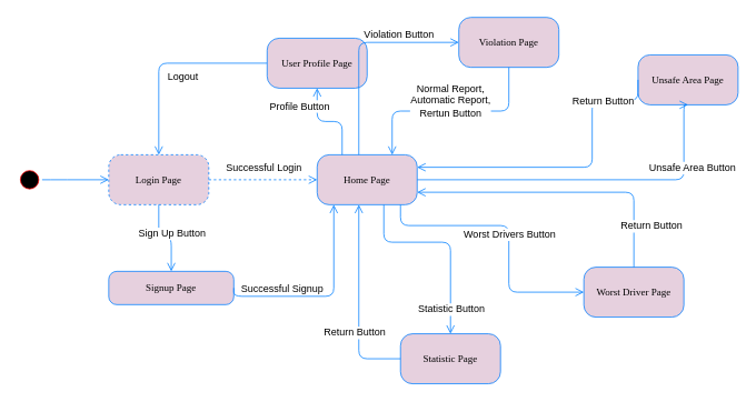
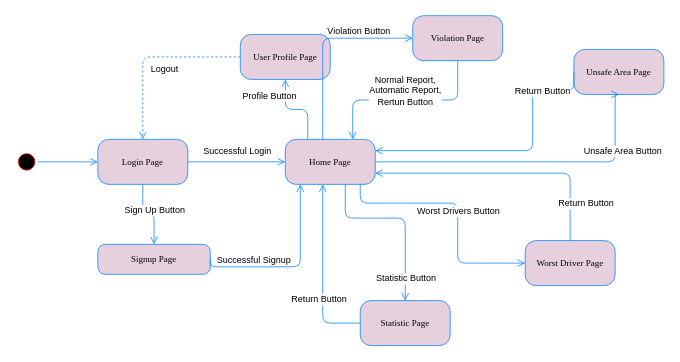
  <mxCell id="0" />
  <mxCell id="1" parent="0" />
  <mxCell id="2" value="" style="ellipse;html=1;shape=startState;fillColor=#000000;strokeColor=#ff0000;rounded=1;shadow=0;comic=0;labelBackgroundColor=none;fontFamily=Verdana;fontSize=12;fontColor=#000000;align=center;direction=south;" parent="1" vertex="1"><mxGeometry x="20" y="200" width="30" height="30" as="geometry" /></mxCell>
- <mxCell id="3" value="Login Page" style="rounded=1;whiteSpace=wrap;html=1;arcSize=24;fillColor=#E6D0DE;strokeColor=#007FFF;shadow=0;comic=0;labelBackgroundColor=none;fontFamily=Verdana;fontSize=12;fontColor=#000000;align=center;dashed=1;" parent="1" vertex="1"><mxGeometry x="130" y="185" width="120" height="60" as="geometry" /></mxCell>
+ <mxCell id="3" value="Login Page" style="rounded=1;whiteSpace=wrap;html=1;arcSize=24;fillColor=#E6D0DE;strokeColor=#007FFF;shadow=0;comic=0;labelBackgroundColor=none;fontFamily=Verdana;fontSize=12;fontColor=#000000;align=center;" parent="1" vertex="1"><mxGeometry x="130" y="185" width="120" height="60" as="geometry" /></mxCell>
  <mxCell id="4" style="edgeStyle=orthogonalEdgeStyle;html=1;labelBackgroundColor=none;endArrow=open;endSize=8;strokeColor=#007FFF;fontFamily=Verdana;fontSize=12;align=left;" parent="1" source="2" target="3" edge="1"><mxGeometry relative="1" as="geometry"><Array as="points"><mxPoint x="70" y="215" /><mxPoint x="70" y="215" /></Array></mxGeometry></mxCell>
  <mxCell id="5" style="edgeStyle=orthogonalEdgeStyle;html=1;labelBackgroundColor=none;endArrow=open;endSize=8;strokeColor=#007FFF;fontFamily=Verdana;fontSize=12;align=left;exitX=0.5;exitY=1;exitDx=0;exitDy=0;entryX=0.5;entryY=0;entryDx=0;entryDy=0;" edge="1" parent="1" source="3" target="7"><mxGeometry relative="1" as="geometry"><mxPoint x="60" y="225" as="sourcePoint" /><mxPoint x="160" y="315" as="targetPoint" /></mxGeometry></mxCell>
  <mxCell id="6" value="Sign Up Button" style="text;html=1;resizable=0;points=[];align=center;verticalAlign=middle;labelBackgroundColor=#ffffff;" vertex="1" connectable="0" parent="5"><mxGeometry x="0.25" y="-1" relative="1" as="geometry"><mxPoint x="1" y="-10" as="offset" /></mxGeometry></mxCell>
  <mxCell id="7" value="Signup Page" style="rounded=1;whiteSpace=wrap;html=1;arcSize=24;fillColor=#E6D0DE;strokeColor=#007FFF;shadow=0;comic=0;labelBackgroundColor=none;fontFamily=Verdana;fontSize=12;fontColor=#000000;align=center;" vertex="1" parent="1"><mxGeometry x="130" y="325" width="150" height="40" as="geometry" /></mxCell>
  <mxCell id="8" value="Home Page" style="rounded=1;whiteSpace=wrap;html=1;arcSize=24;fillColor=#E6D0DE;strokeColor=#007FFF;shadow=0;comic=0;labelBackgroundColor=none;fontFamily=Verdana;fontSize=12;fontColor=#000000;align=center;" vertex="1" parent="1"><mxGeometry x="380" y="185" width="120" height="60" as="geometry" /></mxCell>
- <mxCell id="9" style="edgeStyle=orthogonalEdgeStyle;html=1;labelBackgroundColor=none;endArrow=open;endSize=8;strokeColor=#007FFF;fontFamily=Verdana;fontSize=12;align=left;entryX=0;entryY=0.5;entryDx=0;entryDy=0;exitX=1;exitY=0.5;exitDx=0;exitDy=0;dashed=1;" edge="1" parent="1" source="3" target="8"><mxGeometry relative="1" as="geometry"><mxPoint x="290" y="235" as="sourcePoint" /><mxPoint x="140" y="225" as="targetPoint" /></mxGeometry></mxCell>
+ <mxCell id="9" style="edgeStyle=orthogonalEdgeStyle;html=1;labelBackgroundColor=none;endArrow=open;endSize=8;strokeColor=#007FFF;fontFamily=Verdana;fontSize=12;align=left;entryX=0;entryY=0.5;entryDx=0;entryDy=0;exitX=1;exitY=0.5;exitDx=0;exitDy=0;" edge="1" parent="1" source="3" target="8"><mxGeometry relative="1" as="geometry"><mxPoint x="290" y="235" as="sourcePoint" /><mxPoint x="140" y="225" as="targetPoint" /></mxGeometry></mxCell>
  <mxCell id="10" value="Successful Login" style="text;html=1;resizable=0;points=[];align=center;verticalAlign=middle;labelBackgroundColor=#ffffff;" vertex="1" connectable="0" parent="9"><mxGeometry x="0.339" relative="1" as="geometry"><mxPoint x="-22" y="-15" as="offset" /></mxGeometry></mxCell>
- <mxCell id="11" style="edgeStyle=orthogonalEdgeStyle;html=1;labelBackgroundColor=none;endArrow=open;endSize=8;strokeColor=#007FFF;fontFamily=Verdana;fontSize=12;align=left;entryX=0.5;entryY=0;entryDx=0;entryDy=0;exitX=0;exitY=0.5;exitDx=0;exitDy=0;" edge="1" parent="1" source="15" target="3"><mxGeometry relative="1" as="geometry"><mxPoint x="260" y="210" as="sourcePoint" /><mxPoint x="390" y="210" as="targetPoint" /></mxGeometry></mxCell>
+ <mxCell id="11" style="edgeStyle=orthogonalEdgeStyle;html=1;labelBackgroundColor=none;endArrow=open;endSize=8;strokeColor=#007FFF;fontFamily=Verdana;fontSize=12;align=left;entryX=0.5;entryY=0;entryDx=0;entryDy=0;exitX=0;exitY=0.5;exitDx=0;exitDy=0;dashed=1;" edge="1" parent="1" source="15" target="3"><mxGeometry relative="1" as="geometry"><mxPoint x="260" y="210" as="sourcePoint" /><mxPoint x="390" y="210" as="targetPoint" /></mxGeometry></mxCell>
  <mxCell id="12" value="Logout" style="text;html=1;resizable=0;points=[];align=center;verticalAlign=middle;labelBackgroundColor=#ffffff;" vertex="1" connectable="0" parent="11"><mxGeometry x="-0.231" y="3" relative="1" as="geometry"><mxPoint x="-10" y="12" as="offset" /></mxGeometry></mxCell>
  <mxCell id="13" style="edgeStyle=orthogonalEdgeStyle;html=1;labelBackgroundColor=none;endArrow=open;endSize=8;strokeColor=#007FFF;fontFamily=Verdana;fontSize=12;align=left;exitX=1;exitY=0.5;exitDx=0;exitDy=0;" edge="1" parent="1" source="7" target="8"><mxGeometry relative="1" as="geometry"><mxPoint x="60" y="225" as="sourcePoint" /><mxPoint x="410" y="290" as="targetPoint" /><Array as="points"><mxPoint x="400" y="355" /></Array></mxGeometry></mxCell>
  <mxCell id="14" value="Successful Signup" style="text;html=1;resizable=0;points=[];align=center;verticalAlign=middle;labelBackgroundColor=#ffffff;" vertex="1" connectable="0" parent="13"><mxGeometry x="-0.553" y="-3" relative="1" as="geometry"><mxPoint x="13" y="-13" as="offset" /></mxGeometry></mxCell>
  <mxCell id="15" value="User Profile Page" style="rounded=1;whiteSpace=wrap;html=1;arcSize=24;fillColor=#E6D0DE;strokeColor=#007FFF;shadow=0;comic=0;labelBackgroundColor=none;fontFamily=Verdana;fontSize=12;fontColor=#000000;align=center;" vertex="1" parent="1"><mxGeometry x="320" y="45" width="120" height="60" as="geometry" /></mxCell>
  <mxCell id="16" style="edgeStyle=orthogonalEdgeStyle;html=1;labelBackgroundColor=none;endArrow=open;endSize=8;strokeColor=#007FFF;fontFamily=Verdana;fontSize=12;align=left;entryX=0.5;entryY=1;entryDx=0;entryDy=0;exitX=0.25;exitY=0;exitDx=0;exitDy=0;" edge="1" parent="1" source="8" target="15"><mxGeometry relative="1" as="geometry"><mxPoint x="260" y="210" as="sourcePoint" /><mxPoint x="390" y="210" as="targetPoint" /></mxGeometry></mxCell>
  <mxCell id="17" value="Profile Button" style="text;html=1;resizable=0;points=[];align=center;verticalAlign=middle;labelBackgroundColor=#ffffff;" vertex="1" connectable="0" parent="16"><mxGeometry x="0.339" relative="1" as="geometry"><mxPoint x="-22" y="-15" as="offset" /></mxGeometry></mxCell>
  <mxCell id="18" value="Violation Page" style="rounded=1;whiteSpace=wrap;html=1;arcSize=24;fillColor=#E6D0DE;strokeColor=#007FFF;shadow=0;comic=0;labelBackgroundColor=none;fontFamily=Verdana;fontSize=12;fontColor=#000000;align=center;" vertex="1" parent="1"><mxGeometry x="550" y="20" width="120" height="60" as="geometry" /></mxCell>
  <mxCell id="19" style="edgeStyle=orthogonalEdgeStyle;html=1;labelBackgroundColor=none;endArrow=open;endSize=8;strokeColor=#007FFF;fontFamily=Verdana;fontSize=12;align=left;entryX=0;entryY=0.5;entryDx=0;entryDy=0;" edge="1" parent="1" source="8" target="18"><mxGeometry relative="1" as="geometry"><mxPoint x="420" y="195" as="sourcePoint" /><mxPoint x="320" y="90" as="targetPoint" /><Array as="points"><mxPoint x="430" y="50" /></Array></mxGeometry></mxCell>
  <mxCell id="20" value="Violation Button" style="text;html=1;resizable=0;points=[];align=center;verticalAlign=middle;labelBackgroundColor=#ffffff;" vertex="1" connectable="0" parent="19"><mxGeometry x="0.339" relative="1" as="geometry"><mxPoint x="11" y="-10" as="offset" /></mxGeometry></mxCell>
  <mxCell id="21" style="edgeStyle=orthogonalEdgeStyle;html=1;labelBackgroundColor=none;endArrow=open;endSize=8;strokeColor=#007FFF;fontFamily=Verdana;fontSize=12;align=left;entryX=0.75;entryY=0;entryDx=0;entryDy=0;exitX=0.5;exitY=1;exitDx=0;exitDy=0;" edge="1" parent="1" source="18" target="8"><mxGeometry relative="1" as="geometry"><mxPoint x="430" y="205" as="sourcePoint" /><mxPoint x="330" y="100" as="targetPoint" /></mxGeometry></mxCell>
  <mxCell id="22" value="Normal Report,&lt;br&gt;Automatic Report,&lt;br&gt;Rertun Button" style="text;html=1;resizable=0;points=[];align=center;verticalAlign=middle;labelBackgroundColor=#ffffff;" vertex="1" connectable="0" parent="21"><mxGeometry x="0.339" relative="1" as="geometry"><mxPoint x="41" y="-13" as="offset" /></mxGeometry></mxCell>
  <mxCell id="23" value="Unsafe Area Page" style="rounded=1;whiteSpace=wrap;html=1;arcSize=24;fillColor=#E6D0DE;strokeColor=#007FFF;shadow=0;comic=0;labelBackgroundColor=none;fontFamily=Verdana;fontSize=12;fontColor=#000000;align=center;" vertex="1" parent="1"><mxGeometry x="765" y="65" width="120" height="60" as="geometry" /></mxCell>
  <mxCell id="24" value="Statistic Page" style="rounded=1;whiteSpace=wrap;html=1;arcSize=24;fillColor=#E6D0DE;strokeColor=#007FFF;shadow=0;comic=0;labelBackgroundColor=none;fontFamily=Verdana;fontSize=12;fontColor=#000000;align=center;" vertex="1" parent="1"><mxGeometry x="480" y="400" width="120" height="60" as="geometry" /></mxCell>
  <mxCell id="25" value="Worst Driver Page" style="rounded=1;whiteSpace=wrap;html=1;arcSize=24;fillColor=#E6D0DE;strokeColor=#007FFF;shadow=0;comic=0;labelBackgroundColor=none;fontFamily=Verdana;fontSize=12;fontColor=#000000;align=center;" vertex="1" parent="1"><mxGeometry x="700" y="320" width="120" height="60" as="geometry" /></mxCell>
  <mxCell id="26" style="edgeStyle=orthogonalEdgeStyle;html=1;labelBackgroundColor=none;endArrow=open;endSize=8;strokeColor=#007FFF;fontFamily=Verdana;fontSize=12;align=left;entryX=0.5;entryY=0;entryDx=0;entryDy=0;" edge="1" parent="1" source="8" target="24"><mxGeometry relative="1" as="geometry"><mxPoint x="450" y="290" as="sourcePoint" /><mxPoint x="510" y="210" as="targetPoint" /><Array as="points"><mxPoint x="460" y="290" /><mxPoint x="540" y="290" /></Array></mxGeometry></mxCell>
  <mxCell id="27" value="Statistic Button" style="text;html=1;resizable=0;points=[];align=center;verticalAlign=middle;labelBackgroundColor=#ffffff;" vertex="1" connectable="0" parent="26"><mxGeometry x="0.339" relative="1" as="geometry"><mxPoint y="48" as="offset" /></mxGeometry></mxCell>
  <mxCell id="28" style="edgeStyle=orthogonalEdgeStyle;html=1;labelBackgroundColor=none;endArrow=open;endSize=8;strokeColor=#007FFF;fontFamily=Verdana;fontSize=12;align=left;exitX=0;exitY=0.5;exitDx=0;exitDy=0;" edge="1" parent="1" source="24" target="8"><mxGeometry relative="1" as="geometry"><mxPoint x="200" y="255" as="sourcePoint" /><mxPoint x="430" y="300" as="targetPoint" /><Array as="points"><mxPoint x="430" y="430" /></Array></mxGeometry></mxCell>
  <mxCell id="29" value="Return Button" style="text;html=1;resizable=0;points=[];align=center;verticalAlign=middle;labelBackgroundColor=#ffffff;" vertex="1" connectable="0" parent="28"><mxGeometry x="0.25" y="-1" relative="1" as="geometry"><mxPoint x="-7" y="65" as="offset" /></mxGeometry></mxCell>
  <mxCell id="30" style="edgeStyle=orthogonalEdgeStyle;html=1;labelBackgroundColor=none;endArrow=open;endSize=8;strokeColor=#007FFF;fontFamily=Verdana;fontSize=12;align=left;entryX=0;entryY=0.5;entryDx=0;entryDy=0;" edge="1" parent="1" source="8" target="25"><mxGeometry relative="1" as="geometry"><mxPoint x="530" y="270" as="sourcePoint" /><mxPoint x="550" y="410" as="targetPoint" /><Array as="points"><mxPoint x="480" y="270" /><mxPoint x="610" y="270" /><mxPoint x="610" y="350" /></Array></mxGeometry></mxCell>
  <mxCell id="31" value="Worst Drivers Button" style="text;html=1;resizable=0;points=[];align=center;verticalAlign=middle;labelBackgroundColor=#ffffff;" vertex="1" connectable="0" parent="30"><mxGeometry x="0.339" relative="1" as="geometry"><mxPoint y="-53" as="offset" /></mxGeometry></mxCell>
  <mxCell id="32" style="edgeStyle=orthogonalEdgeStyle;html=1;labelBackgroundColor=none;endArrow=open;endSize=8;strokeColor=#007FFF;fontFamily=Verdana;fontSize=12;align=left;exitX=0.5;exitY=0;exitDx=0;exitDy=0;entryX=1;entryY=0.75;entryDx=0;entryDy=0;" edge="1" parent="1" source="25" target="8"><mxGeometry relative="1" as="geometry"><mxPoint x="490" y="440" as="sourcePoint" /><mxPoint x="436" y="255" as="targetPoint" /><Array as="points"><mxPoint x="760" y="230" /></Array></mxGeometry></mxCell>
  <mxCell id="33" value="Return Button" style="text;html=1;resizable=0;points=[];align=center;verticalAlign=middle;labelBackgroundColor=#ffffff;" vertex="1" connectable="0" parent="32"><mxGeometry x="0.25" y="-1" relative="1" as="geometry"><mxPoint x="149" y="41" as="offset" /></mxGeometry></mxCell>
  <mxCell id="34" style="edgeStyle=orthogonalEdgeStyle;html=1;labelBackgroundColor=none;endArrow=open;endSize=8;strokeColor=#007FFF;fontFamily=Verdana;fontSize=12;align=left;exitX=0;exitY=0.5;exitDx=0;exitDy=0;" edge="1" parent="1" source="23" target="8"><mxGeometry relative="1" as="geometry"><mxPoint x="770" y="330" as="sourcePoint" /><mxPoint x="540" y="230" as="targetPoint" /><Array as="points"><mxPoint x="710" y="120" /><mxPoint x="710" y="200" /></Array></mxGeometry></mxCell>
  <mxCell id="35" value="Return Button" style="text;html=1;resizable=0;points=[];align=center;verticalAlign=middle;labelBackgroundColor=#ffffff;" vertex="1" connectable="0" parent="34"><mxGeometry x="0.25" y="-1" relative="1" as="geometry"><mxPoint x="83" y="-79" as="offset" /></mxGeometry></mxCell>
  <mxCell id="36" style="edgeStyle=orthogonalEdgeStyle;html=1;labelBackgroundColor=none;endArrow=open;endSize=8;strokeColor=#007FFF;fontFamily=Verdana;fontSize=12;align=left;entryX=0.5;entryY=1;entryDx=0;entryDy=0;" edge="1" parent="1" source="8" target="23"><mxGeometry relative="1" as="geometry"><mxPoint x="560" y="230" as="sourcePoint" /><mxPoint x="490" y="265" as="targetPoint" /><Array as="points"><mxPoint x="820" y="215" /></Array></mxGeometry></mxCell>
  <mxCell id="37" value="Unsafe Area Button" style="text;html=1;resizable=0;points=[];align=center;verticalAlign=middle;labelBackgroundColor=#ffffff;" vertex="1" connectable="0" parent="36"><mxGeometry x="0.25" y="-1" relative="1" as="geometry"><mxPoint x="70" y="-16" as="offset" /></mxGeometry></mxCell>
